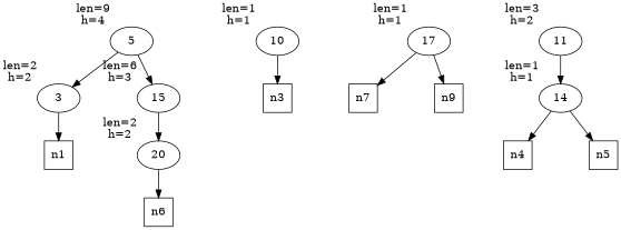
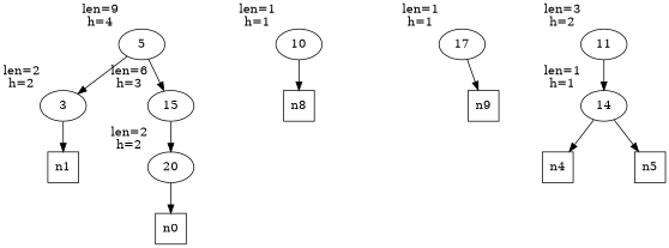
  digraph {
    nodesep=1
    ordering=out
    5 [xlabel="len=9\nh=4"]
    3 [xlabel="len=2\nh=2"]
    15 [xlabel="len=6\nh=3"]
    n1 [shape=square]
    20 [xlabel="len=2\nh=2"]
    10 [xlabel="len=1\nh=1"]
-   n3 [shape=square]
-   n6 [shape=square]
+   n3 [shape=square label=n8]
+   n6 [shape=square label=n0]
    17 [xlabel="len=1\nh=1"]
-   n7 [shape=square]
    n8 [label=n9 shape=square]
    11 [xlabel="len=3\nh=2"]
    14 [xlabel="len=1\nh=1"]
    n4 [shape=square]
    n5 [shape=square]
    5 -> 3
    5 -> 15
    3 -> n1
    15 -> 20
    20 -> n6
    10 -> n3
-   17 -> n7
    17 -> n8
    11 -> 14
    14 -> n4
    14 -> n5
  }
